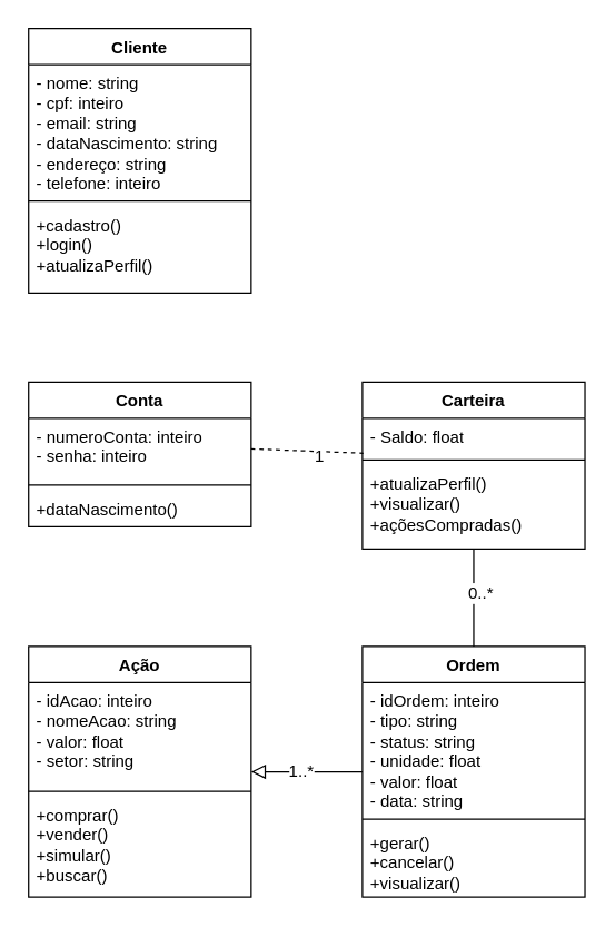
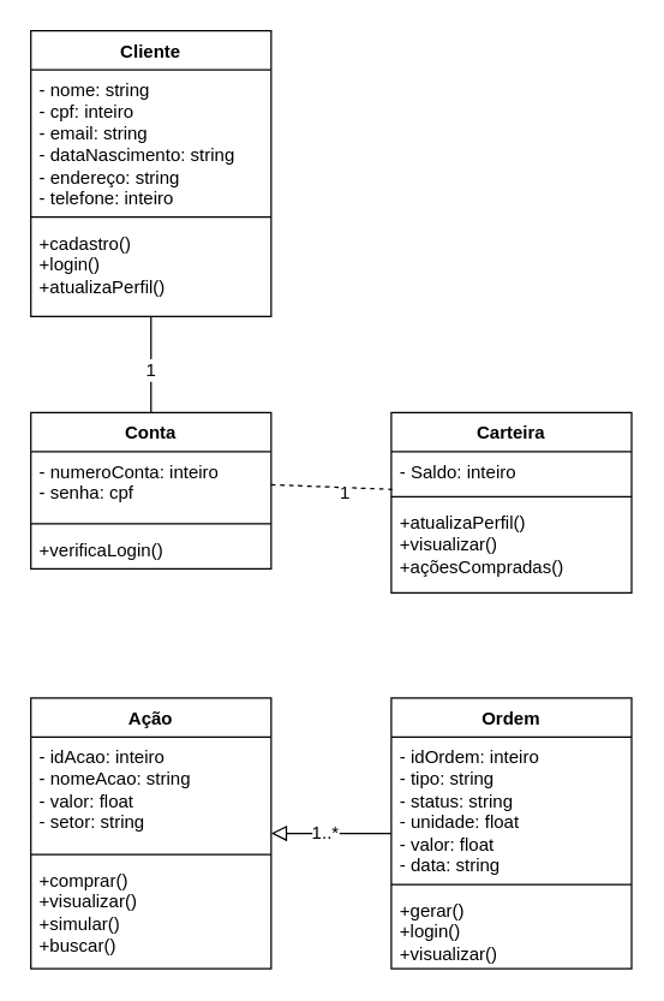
  <mxCell id="0" />
  <mxCell id="1" parent="0" />
  <mxCell id="2" value="Cliente" style="swimlane;fontStyle=1;align=center;verticalAlign=top;childLayout=stackLayout;horizontal=1;startSize=26;horizontalStack=0;resizeParent=1;resizeParentMax=0;resizeLast=0;collapsible=1;marginBottom=0;whiteSpace=wrap;html=1;" parent="1" vertex="1"><mxGeometry x="20" y="20" width="160" height="190" as="geometry" /></mxCell>
  <mxCell id="3" value="- nome: string&lt;div&gt;- cpf: inteiro&lt;/div&gt;&lt;div&gt;- email: string&lt;/div&gt;&lt;div&gt;- dataNascimento: string&lt;/div&gt;&lt;div&gt;- endereço: string&lt;/div&gt;&lt;div&gt;- telefone: inteiro&lt;/div&gt;" style="text;strokeColor=none;fillColor=none;align=left;verticalAlign=top;spacingLeft=4;spacingRight=4;overflow=hidden;rotatable=0;points=[[0,0.5],[1,0.5]];portConstraint=eastwest;whiteSpace=wrap;html=1;" parent="2" vertex="1"><mxGeometry y="26" width="160" height="94" as="geometry" /></mxCell>
  <mxCell id="4" value="" style="line;strokeWidth=1;fillColor=none;align=left;verticalAlign=middle;spacingTop=-1;spacingLeft=3;spacingRight=3;rotatable=0;labelPosition=right;points=[];portConstraint=eastwest;strokeColor=inherit;" parent="2" vertex="1"><mxGeometry y="120" width="160" height="8" as="geometry" /></mxCell>
  <mxCell id="5" value="+cadastro()&lt;div&gt;+login()&lt;/div&gt;&lt;div&gt;+atualizaPerfil()&lt;/div&gt;" style="text;strokeColor=none;fillColor=none;align=left;verticalAlign=top;spacingLeft=4;spacingRight=4;overflow=hidden;rotatable=0;points=[[0,0.5],[1,0.5]];portConstraint=eastwest;whiteSpace=wrap;html=1;" parent="2" vertex="1"><mxGeometry y="128" width="160" height="62" as="geometry" /></mxCell>
  <mxCell id="6" value="Ação" style="swimlane;fontStyle=1;align=center;verticalAlign=top;childLayout=stackLayout;horizontal=1;startSize=26;horizontalStack=0;resizeParent=1;resizeParentMax=0;resizeLast=0;collapsible=1;marginBottom=0;whiteSpace=wrap;html=1;" parent="1" vertex="1"><mxGeometry x="20" y="464" width="160" height="180" as="geometry" /></mxCell>
  <mxCell id="7" value="- idAcao: inteiro&lt;div&gt;- nomeAcao: string&lt;/div&gt;&lt;div&gt;- valor: float&lt;/div&gt;&lt;div&gt;- setor: string&lt;/div&gt;" style="text;strokeColor=none;fillColor=none;align=left;verticalAlign=top;spacingLeft=4;spacingRight=4;overflow=hidden;rotatable=0;points=[[0,0.5],[1,0.5]];portConstraint=eastwest;whiteSpace=wrap;html=1;" parent="6" vertex="1"><mxGeometry y="26" width="160" height="74" as="geometry" /></mxCell>
  <mxCell id="8" value="" style="line;strokeWidth=1;fillColor=none;align=left;verticalAlign=middle;spacingTop=-1;spacingLeft=3;spacingRight=3;rotatable=0;labelPosition=right;points=[];portConstraint=eastwest;strokeColor=inherit;" parent="6" vertex="1"><mxGeometry y="100" width="160" height="8" as="geometry" /></mxCell>
- <mxCell id="9" value="+comprar()&lt;div&gt;+vender()&lt;/div&gt;&lt;div&gt;+simular()&lt;/div&gt;&lt;div&gt;+buscar()&lt;/div&gt;" style="text;strokeColor=none;fillColor=none;align=left;verticalAlign=top;spacingLeft=4;spacingRight=4;overflow=hidden;rotatable=0;points=[[0,0.5],[1,0.5]];portConstraint=eastwest;whiteSpace=wrap;html=1;" parent="6" vertex="1"><mxGeometry y="108" width="160" height="72" as="geometry" /></mxCell>
+ <mxCell id="9" value="+comprar()&lt;div&gt;+visualizar()&lt;/div&gt;&lt;div&gt;+simular()&lt;/div&gt;&lt;div&gt;+buscar()&lt;/div&gt;" style="text;strokeColor=none;fillColor=none;align=left;verticalAlign=top;spacingLeft=4;spacingRight=4;overflow=hidden;rotatable=0;points=[[0,0.5],[1,0.5]];portConstraint=eastwest;whiteSpace=wrap;html=1;" parent="6" vertex="1"><mxGeometry y="108" width="160" height="72" as="geometry" /></mxCell>
  <mxCell id="10" style="edgeStyle=none;curved=1;rounded=0;orthogonalLoop=1;jettySize=auto;html=1;fontSize=12;startSize=8;endSize=8;endArrow=block;endFill=0;" parent="1" source="12" target="6" edge="1"><mxGeometry relative="1" as="geometry" /></mxCell>
  <mxCell id="11" value="1..*" style="edgeLabel;html=1;align=center;verticalAlign=middle;resizable=0;points=[];fontSize=12;" parent="10" vertex="1" connectable="0"><mxGeometry x="0.135" y="-1" relative="1" as="geometry"><mxPoint as="offset" /></mxGeometry></mxCell>
  <mxCell id="12" value="Ordem" style="swimlane;fontStyle=1;align=center;verticalAlign=top;childLayout=stackLayout;horizontal=1;startSize=26;horizontalStack=0;resizeParent=1;resizeParentMax=0;resizeLast=0;collapsible=1;marginBottom=0;whiteSpace=wrap;html=1;" parent="1" vertex="1"><mxGeometry x="260" y="464" width="160" height="180" as="geometry" /></mxCell>
  <mxCell id="13" value="- idOrdem: inteiro&lt;div&gt;- tipo: string&lt;/div&gt;&lt;div&gt;- status: string&lt;/div&gt;&lt;div&gt;- unidade: float&lt;/div&gt;&lt;div&gt;- valor: float&lt;/div&gt;&lt;div&gt;- data: string&lt;/div&gt;" style="text;strokeColor=none;fillColor=none;align=left;verticalAlign=top;spacingLeft=4;spacingRight=4;overflow=hidden;rotatable=0;points=[[0,0.5],[1,0.5]];portConstraint=eastwest;whiteSpace=wrap;html=1;" parent="12" vertex="1"><mxGeometry y="26" width="160" height="94" as="geometry" /></mxCell>
  <mxCell id="14" value="" style="line;strokeWidth=1;fillColor=none;align=left;verticalAlign=middle;spacingTop=-1;spacingLeft=3;spacingRight=3;rotatable=0;labelPosition=right;points=[];portConstraint=eastwest;strokeColor=inherit;" parent="12" vertex="1"><mxGeometry y="120" width="160" height="8" as="geometry" /></mxCell>
- <mxCell id="15" value="+gerar()&lt;div&gt;+cancelar()&lt;/div&gt;&lt;div&gt;+visualizar()&lt;/div&gt;" style="text;strokeColor=none;fillColor=none;align=left;verticalAlign=top;spacingLeft=4;spacingRight=4;overflow=hidden;rotatable=0;points=[[0,0.5],[1,0.5]];portConstraint=eastwest;whiteSpace=wrap;html=1;" parent="12" vertex="1"><mxGeometry y="128" width="160" height="52" as="geometry" /></mxCell>
+ <mxCell id="15" value="+gerar()&lt;div&gt;+login()&lt;/div&gt;&lt;div&gt;+visualizar()&lt;/div&gt;" style="text;strokeColor=none;fillColor=none;align=left;verticalAlign=top;spacingLeft=4;spacingRight=4;overflow=hidden;rotatable=0;points=[[0,0.5],[1,0.5]];portConstraint=eastwest;whiteSpace=wrap;html=1;" parent="12" vertex="1"><mxGeometry y="128" width="160" height="52" as="geometry" /></mxCell>
  <mxCell id="16" value="Carteira" style="swimlane;fontStyle=1;align=center;verticalAlign=top;childLayout=stackLayout;horizontal=1;startSize=26;horizontalStack=0;resizeParent=1;resizeParentMax=0;resizeLast=0;collapsible=1;marginBottom=0;whiteSpace=wrap;html=1;" parent="1" vertex="1"><mxGeometry x="260" y="274" width="160" height="120" as="geometry" /></mxCell>
- <mxCell id="17" value="- Saldo: float" style="text;strokeColor=none;fillColor=none;align=left;verticalAlign=top;spacingLeft=4;spacingRight=4;overflow=hidden;rotatable=0;points=[[0,0.5],[1,0.5]];portConstraint=eastwest;whiteSpace=wrap;html=1;" parent="16" vertex="1"><mxGeometry y="26" width="160" height="26" as="geometry" /></mxCell>
+ <mxCell id="17" value="- Saldo: inteiro" style="text;strokeColor=none;fillColor=none;align=left;verticalAlign=top;spacingLeft=4;spacingRight=4;overflow=hidden;rotatable=0;points=[[0,0.5],[1,0.5]];portConstraint=eastwest;whiteSpace=wrap;html=1;" parent="16" vertex="1"><mxGeometry y="26" width="160" height="26" as="geometry" /></mxCell>
  <mxCell id="18" value="" style="line;strokeWidth=1;fillColor=none;align=left;verticalAlign=middle;spacingTop=-1;spacingLeft=3;spacingRight=3;rotatable=0;labelPosition=right;points=[];portConstraint=eastwest;strokeColor=inherit;" parent="16" vertex="1"><mxGeometry y="52" width="160" height="8" as="geometry" /></mxCell>
  <mxCell id="19" value="+atualizaPerfil()&lt;div&gt;+visualizar()&lt;/div&gt;&lt;div&gt;+açõesCompradas()&lt;/div&gt;" style="text;strokeColor=none;fillColor=none;align=left;verticalAlign=top;spacingLeft=4;spacingRight=4;overflow=hidden;rotatable=0;points=[[0,0.5],[1,0.5]];portConstraint=eastwest;whiteSpace=wrap;html=1;" parent="16" vertex="1"><mxGeometry y="60" width="160" height="60" as="geometry" /></mxCell>
  <mxCell id="20" value="Conta" style="swimlane;fontStyle=1;align=center;verticalAlign=top;childLayout=stackLayout;horizontal=1;startSize=26;horizontalStack=0;resizeParent=1;resizeParentMax=0;resizeLast=0;collapsible=1;marginBottom=0;whiteSpace=wrap;html=1;" parent="1" vertex="1"><mxGeometry x="20" y="274" width="160" height="104" as="geometry" /></mxCell>
- <mxCell id="21" value="- numeroConta: inteiro&lt;div&gt;- senha: inteiro&lt;/div&gt;" style="text;strokeColor=none;fillColor=none;align=left;verticalAlign=top;spacingLeft=4;spacingRight=4;overflow=hidden;rotatable=0;points=[[0,0.5],[1,0.5]];portConstraint=eastwest;whiteSpace=wrap;html=1;" parent="20" vertex="1"><mxGeometry y="26" width="160" height="44" as="geometry" /></mxCell>
+ <mxCell id="21" value="- numeroConta: inteiro&lt;div&gt;- senha: cpf&lt;/div&gt;" style="text;strokeColor=none;fillColor=none;align=left;verticalAlign=top;spacingLeft=4;spacingRight=4;overflow=hidden;rotatable=0;points=[[0,0.5],[1,0.5]];portConstraint=eastwest;whiteSpace=wrap;html=1;" parent="20" vertex="1"><mxGeometry y="26" width="160" height="44" as="geometry" /></mxCell>
  <mxCell id="22" value="" style="line;strokeWidth=1;fillColor=none;align=left;verticalAlign=middle;spacingTop=-1;spacingLeft=3;spacingRight=3;rotatable=0;labelPosition=right;points=[];portConstraint=eastwest;strokeColor=inherit;" parent="20" vertex="1"><mxGeometry y="70" width="160" height="8" as="geometry" /></mxCell>
- <mxCell id="23" value="+dataNascimento()" style="text;strokeColor=none;fillColor=none;align=left;verticalAlign=top;spacingLeft=4;spacingRight=4;overflow=hidden;rotatable=0;points=[[0,0.5],[1,0.5]];portConstraint=eastwest;whiteSpace=wrap;html=1;" parent="20" vertex="1"><mxGeometry y="78" width="160" height="26" as="geometry" /></mxCell>
+ <mxCell id="23" value="+verificaLogin()" style="text;strokeColor=none;fillColor=none;align=left;verticalAlign=top;spacingLeft=4;spacingRight=4;overflow=hidden;rotatable=0;points=[[0,0.5],[1,0.5]];portConstraint=eastwest;whiteSpace=wrap;html=1;" parent="20" vertex="1"><mxGeometry y="78" width="160" height="26" as="geometry" /></mxCell>
+ <mxCell id="24" value="" style="endArrow=none;endFill=0;endSize=24;html=1;rounded=0;fontSize=12;edgeStyle=orthogonalEdgeStyle;exitX=0.5;exitY=0;exitDx=0;exitDy=0;" parent="1" source="20" target="5" edge="1"><mxGeometry width="160" relative="1" as="geometry"><mxPoint x="100" y="244" as="sourcePoint" /><mxPoint x="70" y="224" as="targetPoint" /><Array as="points"><mxPoint x="100" y="224" /><mxPoint x="100" y="224" /></Array></mxGeometry></mxCell>
+ <mxCell id="25" value="1" style="edgeLabel;html=1;align=center;verticalAlign=middle;resizable=0;points=[];fontSize=12;" parent="24" vertex="1" connectable="0"><mxGeometry x="-0.136" y="1" relative="1" as="geometry"><mxPoint y="-1" as="offset" /></mxGeometry></mxCell>
  <mxCell id="26" value="" style="endArrow=none;endFill=0;endSize=24;html=1;rounded=0;fontSize=12;curved=1;entryX=1;entryY=0.5;entryDx=0;entryDy=0;exitX=0.004;exitY=0.966;exitDx=0;exitDy=0;exitPerimeter=0;dashed=1;" parent="1" source="17" target="21" edge="1"><mxGeometry width="160" relative="1" as="geometry"><mxPoint x="210" y="334" as="sourcePoint" /><mxPoint x="350" y="414" as="targetPoint" /></mxGeometry></mxCell>
  <mxCell id="27" value="1" style="edgeLabel;html=1;align=center;verticalAlign=middle;resizable=0;points=[];fontSize=12;" parent="26" vertex="1" connectable="0"><mxGeometry x="-0.207" y="4" relative="1" as="geometry"><mxPoint as="offset" /></mxGeometry></mxCell>
- <mxCell id="28" style="edgeStyle=none;curved=1;rounded=0;orthogonalLoop=1;jettySize=auto;html=1;entryX=0.5;entryY=0;entryDx=0;entryDy=0;fontSize=12;startSize=8;endSize=8;endArrow=none;endFill=0;" parent="1" source="19" target="12" edge="1"><mxGeometry relative="1" as="geometry" /></mxCell>
- <mxCell id="29" value="0..*" style="edgeLabel;html=1;align=center;verticalAlign=middle;resizable=0;points=[];fontSize=12;" parent="28" vertex="1" connectable="0"><mxGeometry x="-0.098" y="4" relative="1" as="geometry"><mxPoint y="-1" as="offset" /></mxGeometry></mxCell>
